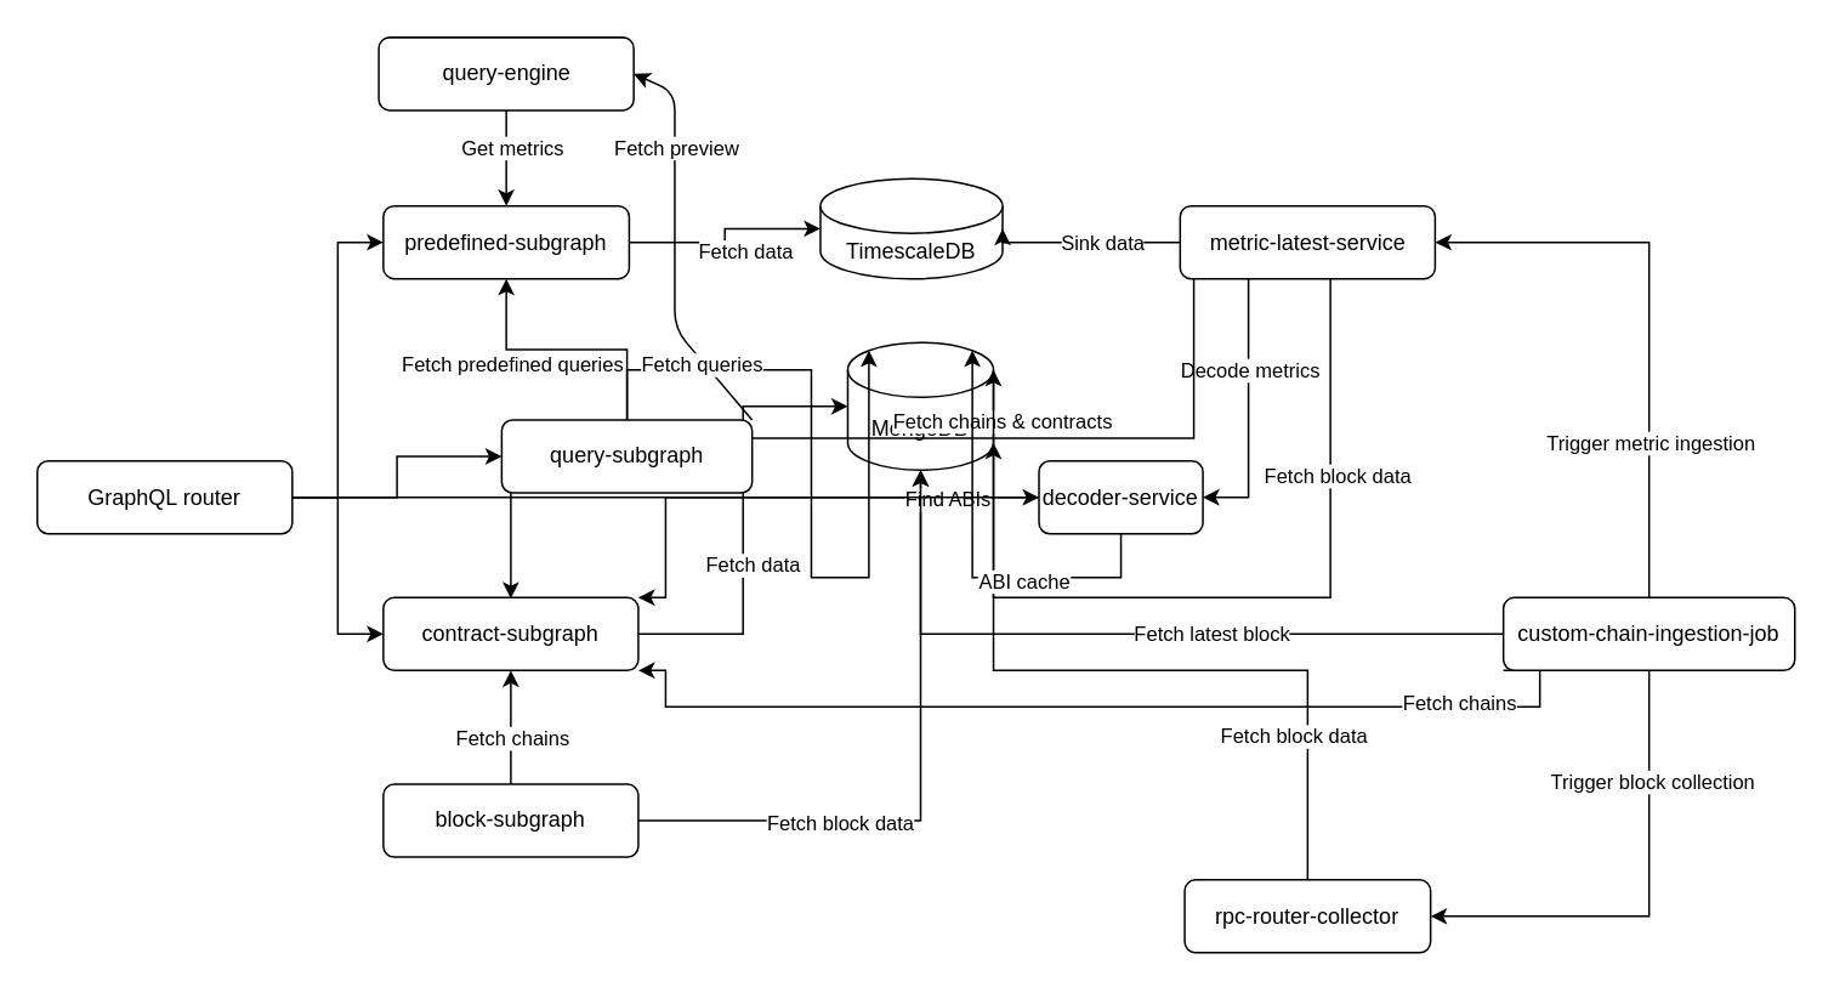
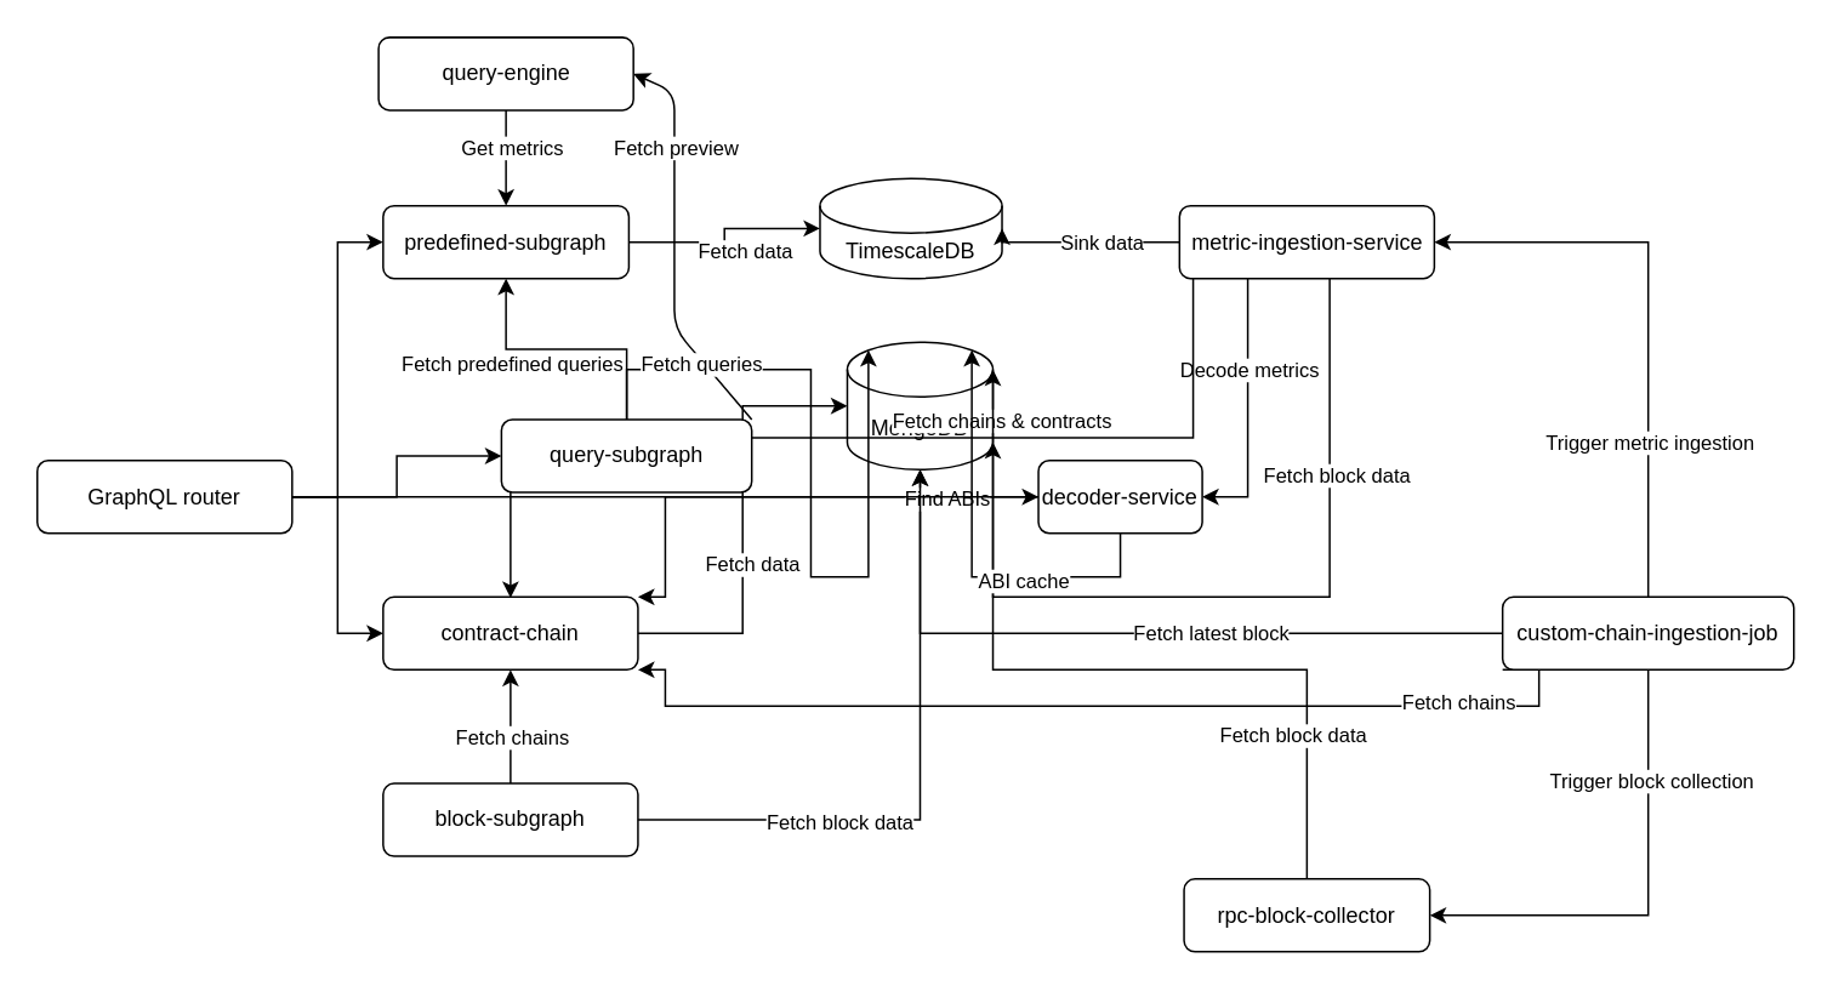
  <mxCell id="0" />
  <mxCell id="1" parent="0" />
  <mxCell id="2" value="MongoDB" style="shape=cylinder3;whiteSpace=wrap;html=1;boundedLbl=1;backgroundOutline=1;size=15;" parent="1" vertex="1"><mxGeometry x="465" y="187.5" width="80" height="70" as="geometry" /></mxCell>
  <mxCell id="3" value="TimescaleDB" style="shape=cylinder3;whiteSpace=wrap;html=1;boundedLbl=1;backgroundOutline=1;size=15;" parent="1" vertex="1"><mxGeometry x="450" y="97.5" width="100" height="55" as="geometry" /></mxCell>
- <mxCell id="4" value="contract-subgraph" style="rounded=1;whiteSpace=wrap;html=1;" parent="1" vertex="1"><mxGeometry x="210" y="327.5" width="140" height="40" as="geometry" /></mxCell>
+ <mxCell id="4" value="contract-chain" style="rounded=1;whiteSpace=wrap;html=1;" parent="1" vertex="1"><mxGeometry x="210" y="327.5" width="140" height="40" as="geometry" /></mxCell>
  <mxCell id="5" style="edgeStyle=orthogonalEdgeStyle;rounded=0;orthogonalLoop=1;jettySize=auto;html=1;entryX=0;entryY=0.5;entryDx=0;entryDy=0;entryPerimeter=0;" parent="1" source="4" target="2" edge="1"><mxGeometry relative="1" as="geometry" /></mxCell>
  <mxCell id="6" value="Fetch data" style="edgeLabel;html=1;align=center;verticalAlign=middle;resizable=0;points=[];" parent="5" vertex="1" connectable="0"><mxGeometry x="-0.2" y="-1" relative="1" as="geometry"><mxPoint x="4" as="offset" /></mxGeometry></mxCell>
  <mxCell id="7" style="edgeStyle=orthogonalEdgeStyle;rounded=0;orthogonalLoop=1;jettySize=auto;html=1;entryX=1;entryY=0.5;entryDx=0;entryDy=0;" parent="1" source="11" target="30" edge="1"><mxGeometry relative="1" as="geometry"><Array as="points"><mxPoint x="685" y="272.5" /></Array></mxGeometry></mxCell>
  <mxCell id="8" value="Decode metrics" style="edgeLabel;html=1;align=center;verticalAlign=middle;resizable=0;points=[];" parent="7" vertex="1" connectable="0"><mxGeometry x="-0.513" relative="1" as="geometry"><mxPoint y="15" as="offset" /></mxGeometry></mxCell>
  <mxCell id="9" style="edgeStyle=orthogonalEdgeStyle;rounded=0;orthogonalLoop=1;jettySize=auto;html=1;" parent="1" source="11" edge="1"><mxGeometry relative="1" as="geometry"><mxPoint x="280" y="328" as="targetPoint" /><Array as="points"><mxPoint x="655" y="240" /><mxPoint x="280" y="240" /><mxPoint x="280" y="328" /></Array></mxGeometry></mxCell>
  <mxCell id="10" value="Fetch chains &amp;amp; contracts" style="edgeLabel;html=1;align=center;verticalAlign=middle;resizable=0;points=[];" parent="9" vertex="1" connectable="0"><mxGeometry x="-0.107" y="2" relative="1" as="geometry"><mxPoint x="53" y="-12" as="offset" /></mxGeometry></mxCell>
- <mxCell id="11" value="metric-latest-service" style="rounded=1;whiteSpace=wrap;html=1;" parent="1" vertex="1"><mxGeometry x="647.5" y="112.5" width="140" height="40" as="geometry" /></mxCell>
+ <mxCell id="11" value="metric-ingestion-service" style="rounded=1;whiteSpace=wrap;html=1;" parent="1" vertex="1"><mxGeometry x="647.5" y="112.5" width="140" height="40" as="geometry" /></mxCell>
  <mxCell id="12" style="edgeStyle=orthogonalEdgeStyle;rounded=0;orthogonalLoop=1;jettySize=auto;html=1;entryX=1;entryY=0.5;entryDx=0;entryDy=0;entryPerimeter=0;" parent="1" source="11" target="3" edge="1"><mxGeometry relative="1" as="geometry"><Array as="points"><mxPoint x="645" y="132.5" /><mxPoint x="645" y="132.5" /></Array></mxGeometry></mxCell>
  <mxCell id="13" value="Sink data" style="edgeLabel;html=1;align=center;verticalAlign=middle;resizable=0;points=[];" parent="12" vertex="1" connectable="0"><mxGeometry x="0.257" y="-3" relative="1" as="geometry"><mxPoint x="23" y="3" as="offset" /></mxGeometry></mxCell>
  <mxCell id="14" style="edgeStyle=orthogonalEdgeStyle;rounded=0;orthogonalLoop=1;jettySize=auto;html=1;entryX=1;entryY=0.5;entryDx=0;entryDy=0;" parent="1" source="22" target="11" edge="1"><mxGeometry relative="1" as="geometry"><Array as="points"><mxPoint x="905" y="132.5" /></Array></mxGeometry></mxCell>
  <mxCell id="15" value="Trigger metric ingestion" style="edgeLabel;html=1;align=center;verticalAlign=middle;resizable=0;points=[];" parent="14" vertex="1" connectable="0"><mxGeometry x="0.417" relative="1" as="geometry"><mxPoint x="26" y="110" as="offset" /></mxGeometry></mxCell>
  <mxCell id="16" style="edgeStyle=orthogonalEdgeStyle;rounded=0;orthogonalLoop=1;jettySize=auto;html=1;entryX=1;entryY=0.5;entryDx=0;entryDy=0;" parent="1" source="22" target="23" edge="1"><mxGeometry relative="1" as="geometry"><Array as="points"><mxPoint x="905" y="502.5" /></Array></mxGeometry></mxCell>
  <mxCell id="17" value="Trigger block collection" style="edgeLabel;html=1;align=center;verticalAlign=middle;resizable=0;points=[];" parent="16" vertex="1" connectable="0"><mxGeometry x="-0.518" y="1" relative="1" as="geometry"><mxPoint as="offset" /></mxGeometry></mxCell>
  <mxCell id="18" style="edgeStyle=orthogonalEdgeStyle;rounded=0;orthogonalLoop=1;jettySize=auto;html=1;" parent="1" source="22" target="2" edge="1"><mxGeometry relative="1" as="geometry" /></mxCell>
  <mxCell id="19" value="Fetch latest block" style="edgeLabel;html=1;align=center;verticalAlign=middle;resizable=0;points=[];" parent="18" vertex="1" connectable="0"><mxGeometry x="0.25" y="1" relative="1" as="geometry"><mxPoint x="95" y="-1" as="offset" /></mxGeometry></mxCell>
  <mxCell id="20" style="edgeStyle=orthogonalEdgeStyle;rounded=0;orthogonalLoop=1;jettySize=auto;html=1;exitX=0;exitY=1;exitDx=0;exitDy=0;entryX=1;entryY=1;entryDx=0;entryDy=0;" parent="1" source="22" target="4" edge="1"><mxGeometry relative="1" as="geometry"><Array as="points"><mxPoint x="845" y="367.5" /><mxPoint x="845" y="387.5" /><mxPoint x="365" y="387.5" /></Array></mxGeometry></mxCell>
  <mxCell id="21" value="Fetch chains" style="edgeLabel;html=1;align=center;verticalAlign=middle;resizable=0;points=[];" parent="20" vertex="1" connectable="0"><mxGeometry x="-0.692" y="-2" relative="1" as="geometry"><mxPoint as="offset" /></mxGeometry></mxCell>
  <mxCell id="22" value="custom-chain-ingestion-job" style="rounded=1;whiteSpace=wrap;html=1;" parent="1" vertex="1"><mxGeometry x="825" y="327.5" width="160" height="40" as="geometry" /></mxCell>
- <mxCell id="23" value="rpc-router-collector" style="rounded=1;whiteSpace=wrap;html=1;" parent="1" vertex="1"><mxGeometry x="650" y="482.5" width="135" height="40" as="geometry" /></mxCell>
+ <mxCell id="23" value="rpc-block-collector" style="rounded=1;whiteSpace=wrap;html=1;" parent="1" vertex="1"><mxGeometry x="650" y="482.5" width="135" height="40" as="geometry" /></mxCell>
  <mxCell id="24" style="edgeStyle=orthogonalEdgeStyle;rounded=0;orthogonalLoop=1;jettySize=auto;html=1;entryX=1;entryY=0;entryDx=0;entryDy=15;entryPerimeter=0;" parent="1" target="2" edge="1"><mxGeometry relative="1" as="geometry"><mxPoint x="730" y="152.5" as="sourcePoint" /><mxPoint x="560" y="327.5" as="targetPoint" /><Array as="points"><mxPoint x="730" y="327.5" /></Array></mxGeometry></mxCell>
  <mxCell id="25" value="Fetch block data" style="edgeLabel;html=1;align=center;verticalAlign=middle;resizable=0;points=[];" parent="24" vertex="1" connectable="0"><mxGeometry x="-0.6" relative="1" as="geometry"><mxPoint x="3" y="11" as="offset" /></mxGeometry></mxCell>
  <mxCell id="26" style="edgeStyle=orthogonalEdgeStyle;rounded=0;orthogonalLoop=1;jettySize=auto;html=1;entryX=1;entryY=1;entryDx=0;entryDy=-15;entryPerimeter=0;" parent="1" source="23" target="2" edge="1"><mxGeometry relative="1" as="geometry"><Array as="points"><mxPoint x="718" y="367.5" /></Array></mxGeometry></mxCell>
  <mxCell id="27" value="Fetch block data" style="edgeLabel;html=1;align=center;verticalAlign=middle;resizable=0;points=[];" parent="26" vertex="1" connectable="0"><mxGeometry x="-0.402" relative="1" as="geometry"><mxPoint y="36" as="offset" /></mxGeometry></mxCell>
  <mxCell id="28" style="edgeStyle=orthogonalEdgeStyle;rounded=0;orthogonalLoop=1;jettySize=auto;html=1;entryX=1;entryY=0;entryDx=0;entryDy=0;" parent="1" source="30" target="4" edge="1"><mxGeometry relative="1" as="geometry"><Array as="points"><mxPoint x="365" y="272.5" /></Array></mxGeometry></mxCell>
  <mxCell id="29" value="Find ABIs" style="edgeLabel;html=1;align=center;verticalAlign=middle;resizable=0;points=[];" parent="28" vertex="1" connectable="0"><mxGeometry x="-0.631" y="1" relative="1" as="geometry"><mxPoint as="offset" /></mxGeometry></mxCell>
  <mxCell id="30" value="decoder-service" style="rounded=1;whiteSpace=wrap;html=1;" parent="1" vertex="1"><mxGeometry x="570" y="252.5" width="90" height="40" as="geometry" /></mxCell>
  <mxCell id="31" style="edgeStyle=orthogonalEdgeStyle;rounded=0;orthogonalLoop=1;jettySize=auto;html=1;entryX=0.855;entryY=0;entryDx=0;entryDy=4.35;entryPerimeter=0;" parent="1" source="30" target="2" edge="1"><mxGeometry relative="1" as="geometry"><Array as="points"><mxPoint x="615" y="316.5" /></Array></mxGeometry></mxCell>
  <mxCell id="32" value="ABI cache" style="edgeLabel;html=1;align=center;verticalAlign=middle;resizable=0;points=[];" parent="31" vertex="1" connectable="0"><mxGeometry x="-0.691" y="2" relative="1" as="geometry"><mxPoint x="-42" as="offset" /></mxGeometry></mxCell>
  <mxCell id="33" style="edgeStyle=orthogonalEdgeStyle;rounded=0;orthogonalLoop=1;jettySize=auto;html=1;entryX=0.5;entryY=1;entryDx=0;entryDy=0;" parent="1" source="35" target="4" edge="1"><mxGeometry relative="1" as="geometry" /></mxCell>
  <mxCell id="34" value="Fetch chains" style="edgeLabel;html=1;align=center;verticalAlign=middle;resizable=0;points=[];" parent="33" vertex="1" connectable="0"><mxGeometry x="0.636" y="1" relative="1" as="geometry"><mxPoint x="1" y="25" as="offset" /></mxGeometry></mxCell>
  <mxCell id="35" value="block-subgraph" style="rounded=1;whiteSpace=wrap;html=1;" parent="1" vertex="1"><mxGeometry x="210" y="430" width="140" height="40" as="geometry" /></mxCell>
  <mxCell id="36" style="edgeStyle=orthogonalEdgeStyle;rounded=0;orthogonalLoop=1;jettySize=auto;html=1;entryX=0.5;entryY=1;entryDx=0;entryDy=0;entryPerimeter=0;" parent="1" source="35" target="2" edge="1"><mxGeometry relative="1" as="geometry" /></mxCell>
  <mxCell id="37" value="Fetch block data" style="edgeLabel;html=1;align=center;verticalAlign=middle;resizable=0;points=[];" parent="36" vertex="1" connectable="0"><mxGeometry x="-0.366" y="-1" relative="1" as="geometry"><mxPoint as="offset" /></mxGeometry></mxCell>
  <mxCell id="38" style="edgeStyle=orthogonalEdgeStyle;rounded=0;orthogonalLoop=1;jettySize=auto;html=1;" parent="1" source="41" target="44" edge="1"><mxGeometry relative="1" as="geometry" /></mxCell>
  <mxCell id="39" value="Fetch predefined queries" style="edgeLabel;html=1;align=center;verticalAlign=middle;resizable=0;points=[];" parent="38" vertex="1" connectable="0"><mxGeometry x="0.44" y="2" relative="1" as="geometry"><mxPoint x="2" y="6" as="offset" /></mxGeometry></mxCell>
  <mxCell id="40" style="edgeStyle=none;html=1;exitX=1;exitY=0;exitDx=0;exitDy=0;entryX=1;entryY=0.5;entryDx=0;entryDy=0;" edge="1" parent="1" source="41" target="49"><mxGeometry relative="1" as="geometry"><mxPoint x="380" y="30" as="targetPoint" /><Array as="points"><mxPoint x="370" y="180" /><mxPoint x="370" y="50" /></Array></mxGeometry></mxCell>
  <mxCell id="41" value="query-subgraph" style="rounded=1;whiteSpace=wrap;html=1;" parent="1" vertex="1"><mxGeometry x="275" y="230" width="137.5" height="40" as="geometry" /></mxCell>
  <mxCell id="42" style="edgeStyle=orthogonalEdgeStyle;rounded=0;orthogonalLoop=1;jettySize=auto;html=1;entryX=0.145;entryY=0;entryDx=0;entryDy=4.35;entryPerimeter=0;" parent="1" source="41" target="2" edge="1"><mxGeometry relative="1" as="geometry"><Array as="points"><mxPoint x="445" y="202.5" /><mxPoint x="445" y="316.5" /></Array></mxGeometry></mxCell>
  <mxCell id="43" value="Fetch queries" style="edgeLabel;html=1;align=center;verticalAlign=middle;resizable=0;points=[];" parent="42" vertex="1" connectable="0"><mxGeometry x="-0.726" y="3" relative="1" as="geometry"><mxPoint x="13" as="offset" /></mxGeometry></mxCell>
  <mxCell id="44" value="predefined-subgraph" style="rounded=1;whiteSpace=wrap;html=1;" parent="1" vertex="1"><mxGeometry x="210" y="112.5" width="135" height="40" as="geometry" /></mxCell>
  <mxCell id="45" style="edgeStyle=orthogonalEdgeStyle;rounded=0;orthogonalLoop=1;jettySize=auto;html=1;entryX=0;entryY=0.5;entryDx=0;entryDy=0;entryPerimeter=0;" parent="1" source="44" target="3" edge="1"><mxGeometry relative="1" as="geometry" /></mxCell>
  <mxCell id="46" value="Fetch data" style="edgeLabel;html=1;align=center;verticalAlign=middle;resizable=0;points=[];" parent="45" vertex="1" connectable="0"><mxGeometry x="0.015" y="1" relative="1" as="geometry"><mxPoint x="12" y="9" as="offset" /></mxGeometry></mxCell>
  <mxCell id="47" style="edgeStyle=orthogonalEdgeStyle;rounded=0;orthogonalLoop=1;jettySize=auto;html=1;" parent="1" source="49" target="44" edge="1"><mxGeometry relative="1" as="geometry" /></mxCell>
  <mxCell id="48" value="Get metrics" style="edgeLabel;html=1;align=center;verticalAlign=middle;resizable=0;points=[];" parent="47" vertex="1" connectable="0"><mxGeometry x="0.221" y="2" relative="1" as="geometry"><mxPoint x="1" y="-12" as="offset" /></mxGeometry></mxCell>
  <mxCell id="49" value="query-engine" style="rounded=1;whiteSpace=wrap;html=1;" parent="1" vertex="1"><mxGeometry x="207.5" y="20" width="140" height="40" as="geometry" /></mxCell>
  <mxCell id="50" style="edgeStyle=orthogonalEdgeStyle;rounded=0;orthogonalLoop=1;jettySize=auto;html=1;entryX=0;entryY=0.5;entryDx=0;entryDy=0;" parent="1" source="54" target="4" edge="1"><mxGeometry relative="1" as="geometry" /></mxCell>
  <mxCell id="51" style="edgeStyle=orthogonalEdgeStyle;rounded=0;orthogonalLoop=1;jettySize=auto;html=1;" parent="1" source="54" target="30" edge="1"><mxGeometry relative="1" as="geometry" /></mxCell>
  <mxCell id="52" style="edgeStyle=orthogonalEdgeStyle;rounded=0;orthogonalLoop=1;jettySize=auto;html=1;entryX=0;entryY=0.5;entryDx=0;entryDy=0;" parent="1" source="54" target="41" edge="1"><mxGeometry relative="1" as="geometry" /></mxCell>
  <mxCell id="53" style="edgeStyle=orthogonalEdgeStyle;rounded=0;orthogonalLoop=1;jettySize=auto;html=1;entryX=0;entryY=0.5;entryDx=0;entryDy=0;" parent="1" source="54" target="44" edge="1"><mxGeometry relative="1" as="geometry" /></mxCell>
  <mxCell id="54" value="GraphQL router" style="rounded=1;whiteSpace=wrap;html=1;" parent="1" vertex="1"><mxGeometry x="20" y="252.5" width="140" height="40" as="geometry" /></mxCell>
  <mxCell id="55" value="Fetch preview" style="edgeLabel;html=1;align=center;verticalAlign=middle;resizable=0;points=[];" vertex="1" connectable="0" parent="1"><mxGeometry x="370" y="80" as="geometry" /></mxCell>
